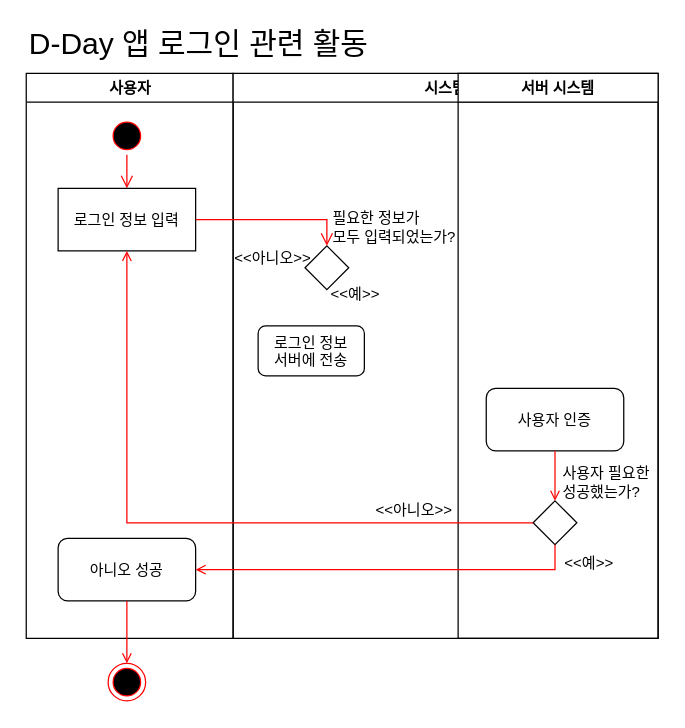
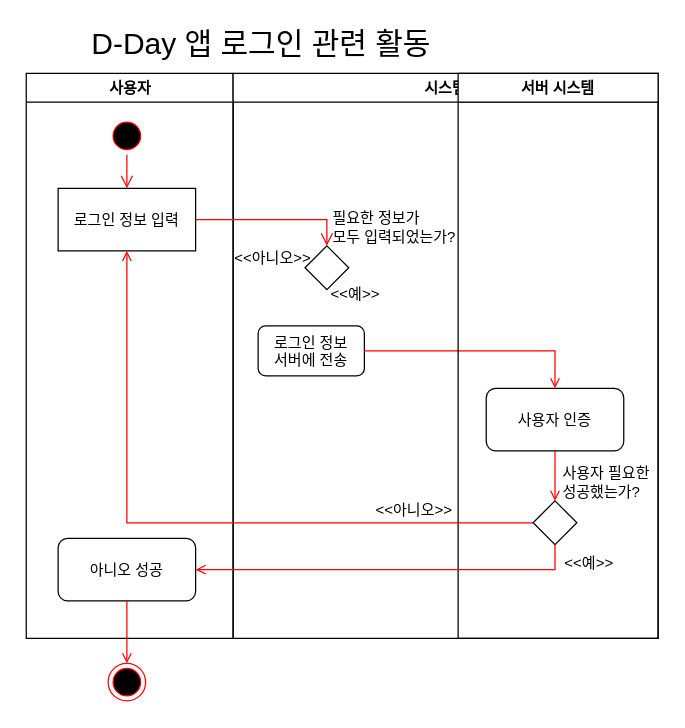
  <mxCell id="0" />
  <mxCell id="1" parent="0" />
  <mxCell id="2" value="사용자" style="swimlane;whiteSpace=wrap;startSize=23;" parent="1" vertex="1"><mxGeometry x="20.5" y="58" width="165.5" height="452" as="geometry" /></mxCell>
  <mxCell id="3" value="" style="ellipse;shape=startState;fillColor=#000000;strokeColor=#ff0000;" parent="2" vertex="1"><mxGeometry x="65.5" y="35" width="30" height="30" as="geometry" /></mxCell>
  <mxCell id="4" value="" style="edgeStyle=elbowEdgeStyle;elbow=horizontal;verticalAlign=bottom;endArrow=open;endSize=8;strokeColor=#FF0000;endFill=1;rounded=0" parent="2" source="3" target="5" edge="1"><mxGeometry x="90" y="40" as="geometry"><mxPoint x="80.5" y="105" as="targetPoint" /></mxGeometry></mxCell>
  <mxCell id="5" value="로그인 정보 입력" style="rounded=0;" parent="2" vertex="1"><mxGeometry x="25.5" y="92" width="110" height="50" as="geometry" /></mxCell>
  <mxCell id="6" value="아니오 성공" style="rounded=1;" parent="2" vertex="1"><mxGeometry x="25.5" y="372" width="110" height="50" as="geometry" /></mxCell>
  <mxCell id="7" value="" style="ellipse;shape=endState;fillColor=#000000;strokeColor=#ff0000" parent="2" vertex="1"><mxGeometry x="65.5" y="472" width="30" height="30" as="geometry" /></mxCell>
  <mxCell id="8" value="" style="endArrow=open;strokeColor=#FF0000;endFill=1;rounded=0;entryX=0.5;entryY=0;entryDx=0;entryDy=0;exitX=0.5;exitY=1;exitDx=0;exitDy=0;" parent="2" source="6" target="7" edge="1"><mxGeometry relative="1" as="geometry"><mxPoint x="156" y="522" as="sourcePoint" /><mxPoint x="155.5" y="577" as="targetPoint" /><Array as="points" /></mxGeometry></mxCell>
  <mxCell id="9" value="시스템" style="swimlane;whiteSpace=wrap" parent="1" vertex="1"><mxGeometry x="186" y="58" width="340" height="452" as="geometry" /></mxCell>
  <mxCell id="10" value="" style="rhombus;whiteSpace=wrap;html=1;" vertex="1" parent="9"><mxGeometry x="57.5" y="138" width="35" height="35" as="geometry" /></mxCell>
  <mxCell id="11" value="&amp;lt;&amp;lt;예&amp;gt;&amp;gt;" style="text;html=1;align=center;verticalAlign=middle;whiteSpace=wrap;rounded=0;" vertex="1" parent="9"><mxGeometry x="53" y="162" width="90" height="30" as="geometry" /></mxCell>
  <mxCell id="12" value="&amp;lt;&amp;lt;아니오&amp;gt;&amp;gt;" style="text;html=1;align=center;verticalAlign=middle;whiteSpace=wrap;rounded=0;" vertex="1" parent="9"><mxGeometry x="-13" y="133" width="90" height="30" as="geometry" /></mxCell>
  <mxCell id="13" value="필요한 정보가&lt;div&gt;모두 입력되었는가?&lt;/div&gt;" style="text;html=1;align=left;verticalAlign=middle;whiteSpace=wrap;rounded=0;" vertex="1" parent="9"><mxGeometry x="78" y="108" width="102" height="30" as="geometry" /></mxCell>
  <mxCell id="14" value="로그인 정보&#10;서버에 전송" style="rounded=1;" parent="9" vertex="1"><mxGeometry x="20" y="202" width="85" height="40" as="geometry" /></mxCell>
  <mxCell id="15" value="&amp;lt;&amp;lt;아니오&amp;gt;&amp;gt;" style="text;html=1;align=center;verticalAlign=middle;whiteSpace=wrap;rounded=0;" parent="9" vertex="1"><mxGeometry x="100" y="335" width="90" height="30" as="geometry" /></mxCell>
  <mxCell id="16" value="&amp;lt;&amp;lt;예&amp;gt;&amp;gt;" style="text;html=1;align=center;verticalAlign=middle;whiteSpace=wrap;rounded=0;" parent="9" vertex="1"><mxGeometry x="240" y="377" width="90" height="30" as="geometry" /></mxCell>
  <mxCell id="17" value="" style="rhombus;whiteSpace=wrap;html=1;" parent="9" vertex="1"><mxGeometry x="240" y="342" width="35" height="35" as="geometry" /></mxCell>
  <mxCell id="18" value="사용자 필요한 성공했는가?" style="text;html=1;align=left;verticalAlign=middle;whiteSpace=wrap;rounded=0;" parent="9" vertex="1"><mxGeometry x="262" y="312" width="78" height="30" as="geometry" /></mxCell>
  <mxCell id="19" value="사용자 인증" style="rounded=1;" parent="9" vertex="1"><mxGeometry x="202.5" y="252" width="110" height="50" as="geometry" /></mxCell>
  <mxCell id="20" value="" style="endArrow=open;strokeColor=#FF0000;endFill=1;rounded=0;entryX=0.5;entryY=0;entryDx=0;entryDy=0;exitX=0.5;exitY=1;exitDx=0;exitDy=0;" parent="9" source="19" target="17" edge="1"><mxGeometry relative="1" as="geometry"><mxPoint x="267.5" y="397" as="sourcePoint" /><mxPoint x="268" y="482" as="targetPoint" /><Array as="points" /></mxGeometry></mxCell>
- <mxCell id="22" value="D-Day 앱 로그인 관련 활동" style="text;html=1;align=left;verticalAlign=middle;whiteSpace=wrap;rounded=0;fontSize=24;" parent="1" vertex="1"><mxGeometry x="20.5" y="20" width="445.5" height="30" as="geometry" /></mxCell>
+ <mxCell id="21" value="" style="edgeStyle=orthogonalEdgeStyle;rounded=0;orthogonalLoop=1;jettySize=auto;html=1;endArrow=open;endFill=0;strokeColor=#FF0000;entryX=0.5;entryY=0;entryDx=0;entryDy=0;" parent="9" source="14" target="19" edge="1"><mxGeometry relative="1" as="geometry"><mxPoint x="130" y="240" as="sourcePoint" /><mxPoint x="200" y="240" as="targetPoint" /></mxGeometry></mxCell>
+ <mxCell id="22" value="D-Day 앱 로그인 관련 활동" style="text;html=1;align=left;verticalAlign=middle;whiteSpace=wrap;rounded=0;fontSize=24;" parent="1" vertex="1"><mxGeometry x="70.5" y="20" width="445.5" height="30" as="geometry" /></mxCell>
  <mxCell id="23" value="서버 시스템" style="swimlane;whiteSpace=wrap;startSize=23;" parent="1" vertex="1"><mxGeometry x="366" y="58" width="160" height="452" as="geometry" /></mxCell>
  <mxCell id="24" value="" style="endArrow=open;strokeColor=#FF0000;endFill=1;rounded=0;entryX=0.5;entryY=1;entryDx=0;entryDy=0;exitX=0;exitY=0.5;exitDx=0;exitDy=0;edgeStyle=orthogonalEdgeStyle;" parent="1" source="17" target="5" edge="1"><mxGeometry relative="1" as="geometry"><mxPoint x="93" y="505" as="sourcePoint" /><mxPoint x="44" y="395" as="targetPoint" /></mxGeometry></mxCell>
  <mxCell id="25" value="" style="endArrow=open;strokeColor=#FF0000;endFill=1;rounded=0;entryX=1;entryY=0.5;entryDx=0;entryDy=0;exitX=0.5;exitY=1;exitDx=0;exitDy=0;edgeStyle=orthogonalEdgeStyle;" parent="1" source="17" target="6" edge="1"><mxGeometry relative="1" as="geometry"><mxPoint x="413.5" y="335" as="sourcePoint" /><mxPoint x="413.5" y="370" as="targetPoint" /></mxGeometry></mxCell>
  <mxCell id="26" value="" style="edgeStyle=orthogonalEdgeStyle;rounded=0;orthogonalLoop=1;jettySize=auto;html=1;fontSize=12;startSize=8;endSize=8;strokeColor=#FF0000;endArrow=open;endFill=0;exitX=1;exitY=0.5;exitDx=0;exitDy=0;entryX=0.5;entryY=0;entryDx=0;entryDy=0;" parent="1" source="5" target="10" edge="1"><mxGeometry relative="1" as="geometry"><Array as="points"><mxPoint x="261" y="175" /></Array></mxGeometry></mxCell>
